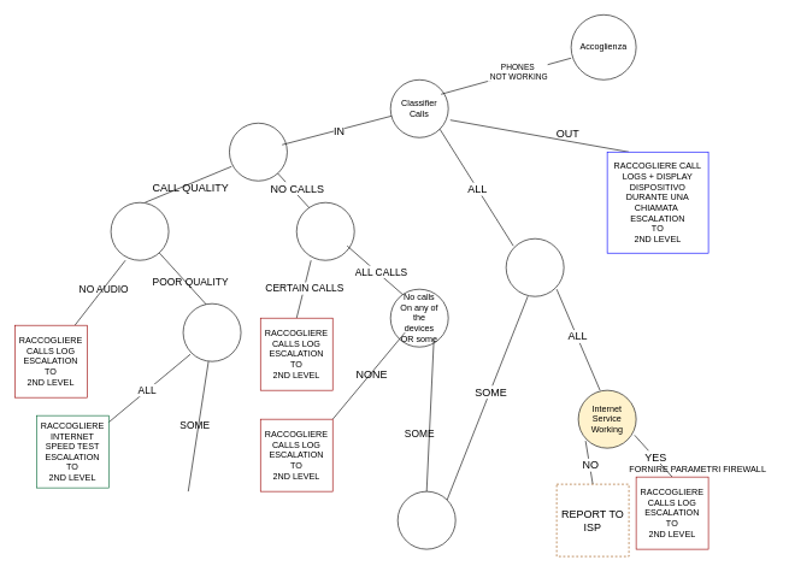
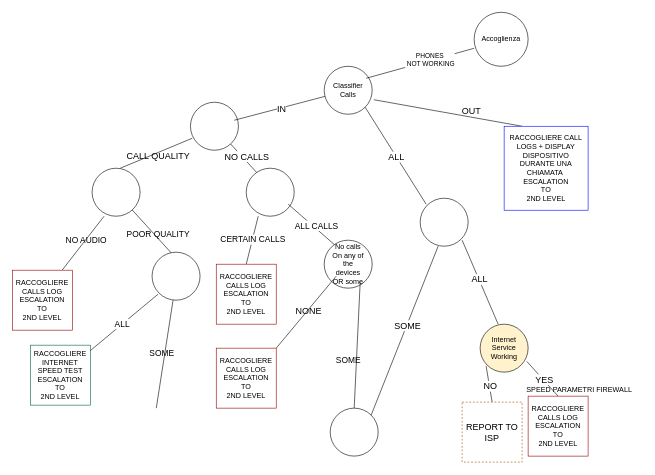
  <mxCell id="0" />
  <mxCell id="1" parent="0" />
  <mxCell id="2" value="Accoglienza" style="ellipse;whiteSpace=wrap;html=1;aspect=fixed;" vertex="1" parent="1"><mxGeometry x="790" y="20" width="90" height="90" as="geometry" /></mxCell>
  <mxCell id="3" value="Classifier &lt;br&gt;&lt;div&gt;Calls&lt;/div&gt;" style="ellipse;whiteSpace=wrap;html=1;aspect=fixed;" vertex="1" parent="1"><mxGeometry x="540" y="110" width="80" height="80" as="geometry" /></mxCell>
  <mxCell id="4" value="" style="endArrow=none;html=1;rounded=0;" edge="1" parent="1"><mxGeometry width="50" height="50" relative="1" as="geometry"><mxPoint x="610" y="130" as="sourcePoint" /><mxPoint x="790" y="80" as="targetPoint" /></mxGeometry></mxCell>
  <mxCell id="5" value="&lt;div&gt;PHONES&lt;/div&gt;&lt;div&gt;&amp;nbsp;NOT WORKING&lt;/div&gt;" style="edgeLabel;html=1;align=center;verticalAlign=middle;resizable=0;points=[];" vertex="1" connectable="0" parent="4"><mxGeometry x="0.182" y="2" relative="1" as="geometry"><mxPoint as="offset" /></mxGeometry></mxCell>
  <mxCell id="6" value="&lt;div&gt;&lt;br&gt;&lt;/div&gt;&lt;div&gt;&lt;br&gt;&lt;/div&gt;" style="edgeLabel;html=1;align=center;verticalAlign=middle;resizable=0;points=[];" vertex="1" connectable="0" parent="4"><mxGeometry x="0.031" y="5" relative="1" as="geometry"><mxPoint y="-1" as="offset" /></mxGeometry></mxCell>
  <mxCell id="7" value="" style="ellipse;whiteSpace=wrap;html=1;aspect=fixed;" vertex="1" parent="1"><mxGeometry x="317" y="170" width="80" height="80" as="geometry" /></mxCell>
  <mxCell id="8" value="" style="endArrow=none;html=1;rounded=0;fontSize=20;" edge="1" parent="1" target="3"><mxGeometry width="50" height="50" relative="1" as="geometry"><mxPoint x="390" y="200" as="sourcePoint" /><mxPoint x="480" y="160" as="targetPoint" /></mxGeometry></mxCell>
  <mxCell id="9" value="&lt;font style=&quot;font-size: 15px;&quot;&gt;IN&lt;/font&gt;" style="edgeLabel;html=1;align=center;verticalAlign=middle;resizable=0;points=[];" vertex="1" connectable="0" parent="8"><mxGeometry x="0.03" relative="1" as="geometry"><mxPoint as="offset" /></mxGeometry></mxCell>
  <mxCell id="10" value="" style="endArrow=none;html=1;rounded=0;" edge="1" parent="1" source="7"><mxGeometry width="50" height="50" relative="1" as="geometry"><mxPoint x="190" y="280" as="sourcePoint" /><mxPoint x="430" y="290" as="targetPoint" /></mxGeometry></mxCell>
  <mxCell id="11" value="&lt;font style=&quot;font-size: 15px;&quot;&gt;NO CALLS&lt;/font&gt;" style="edgeLabel;html=1;align=center;verticalAlign=middle;resizable=0;points=[];" vertex="1" connectable="0" parent="10"><mxGeometry x="-0.007" y="1" relative="1" as="geometry"><mxPoint x="3" y="-4" as="offset" /></mxGeometry></mxCell>
  <mxCell id="12" value="" style="ellipse;whiteSpace=wrap;html=1;aspect=fixed;" vertex="1" parent="1"><mxGeometry x="410" y="280" width="80" height="80" as="geometry" /></mxCell>
  <mxCell id="13" value="" style="endArrow=none;html=1;rounded=0;" edge="1" parent="1"><mxGeometry width="50" height="50" relative="1" as="geometry"><mxPoint x="410" y="440" as="sourcePoint" /><mxPoint x="430" y="360" as="targetPoint" /></mxGeometry></mxCell>
  <mxCell id="14" value="&lt;font style=&quot;font-size: 14px;&quot;&gt;CERTAIN CALLS&lt;/font&gt;" style="edgeLabel;html=1;align=center;verticalAlign=middle;resizable=0;points=[];" vertex="1" connectable="0" parent="13"><mxGeometry x="0.045" relative="1" as="geometry"><mxPoint as="offset" /></mxGeometry></mxCell>
  <mxCell id="15" value="RACCOGLIERE CALLS LOG&lt;br&gt;ESCALATION &lt;br&gt;TO&lt;br&gt;2ND LEVEL" style="whiteSpace=wrap;html=1;aspect=fixed;strokeColor=#990000;" vertex="1" parent="1"><mxGeometry x="360" y="440" width="100" height="100" as="geometry" /></mxCell>
  <mxCell id="16" value="" style="endArrow=none;html=1;rounded=0;" edge="1" parent="1"><mxGeometry width="50" height="50" relative="1" as="geometry"><mxPoint x="560" y="410" as="sourcePoint" /><mxPoint x="480" y="340" as="targetPoint" /></mxGeometry></mxCell>
  <mxCell id="17" value="&lt;font style=&quot;font-size: 14px;&quot;&gt;ALL CALLS&lt;/font&gt;" style="edgeLabel;html=1;align=center;verticalAlign=middle;resizable=0;points=[];" vertex="1" connectable="0" parent="1"><mxGeometry x="526.986" y="375.797" as="geometry" /></mxCell>
  <mxCell id="18" value="&lt;font style=&quot;font-size: 14px;&quot;&gt;NO AUDIO&lt;/font&gt;" style="edgeLabel;html=1;align=center;verticalAlign=middle;resizable=0;points=[];" vertex="1" connectable="0" parent="1"><mxGeometry x="142.996" y="399.997" as="geometry" /></mxCell>
  <mxCell id="19" value="&lt;font style=&quot;font-size: 14px;&quot;&gt;POOR QUALITY&lt;/font&gt;" style="edgeLabel;html=1;align=center;verticalAlign=middle;resizable=0;points=[];" vertex="1" connectable="0" parent="1"><mxGeometry x="262.996" y="389.997" as="geometry" /></mxCell>
  <mxCell id="20" value="&lt;font style=&quot;font-size: 15px;&quot;&gt;NONE&lt;/font&gt;" style="edgeLabel;html=1;align=center;verticalAlign=middle;resizable=0;points=[];" vertex="1" connectable="0" parent="1"><mxGeometry x="529.996" y="529.997" as="geometry"><mxPoint x="-16" y="-12" as="offset" /></mxGeometry></mxCell>
  <mxCell id="21" value="&lt;font style=&quot;font-size: 14px;&quot;&gt;SOME&lt;/font&gt;" style="edgeLabel;html=1;align=center;verticalAlign=middle;resizable=0;points=[];" vertex="1" connectable="0" parent="1"><mxGeometry x="519.996" y="624.997" as="geometry"><mxPoint x="60" y="-24" as="offset" /></mxGeometry></mxCell>
  <mxCell id="22" value="&lt;font style=&quot;font-size: 15px;&quot;&gt;OUT&lt;/font&gt;" style="edgeLabel;html=1;align=center;verticalAlign=middle;resizable=0;points=[];" vertex="1" connectable="0" parent="1"><mxGeometry x="659.996" y="229.997" as="geometry"><mxPoint x="125" y="-46" as="offset" /></mxGeometry></mxCell>
  <mxCell id="23" value="&lt;font style=&quot;font-size: 15px;&quot;&gt;CALL QUALITY&lt;/font&gt;" style="edgeLabel;html=1;align=center;verticalAlign=middle;resizable=0;points=[];" vertex="1" connectable="0" parent="1"><mxGeometry x="262.996" y="259.997" as="geometry"><mxPoint y="-1" as="offset" /></mxGeometry></mxCell>
  <mxCell id="24" value="No calls&lt;br/&gt;On any of&lt;br/&gt;the&lt;br/&gt;devices&lt;br/&gt;OR some" style="ellipse;whiteSpace=wrap;html=1;aspect=fixed;" vertex="1" parent="1"><mxGeometry x="540" y="400" width="80" height="80" as="geometry" /></mxCell>
  <mxCell id="25" value="" style="endArrow=none;html=1;rounded=0;" edge="1" parent="1"><mxGeometry width="50" height="50" relative="1" as="geometry"><mxPoint x="460" y="580" as="sourcePoint" /><mxPoint x="560" y="460" as="targetPoint" /></mxGeometry></mxCell>
  <mxCell id="26" value="RACCOGLIERE CALLS LOG&lt;br&gt;ESCALATION &lt;br&gt;TO&lt;br&gt;2ND LEVEL" style="whiteSpace=wrap;html=1;aspect=fixed;strokeColor=#990000;" vertex="1" parent="1"><mxGeometry x="360" y="580" width="100" height="100" as="geometry" /></mxCell>
  <mxCell id="27" value="" style="endArrow=none;html=1;rounded=0;exitX=1;exitY=1;exitDx=0;exitDy=0;" edge="1" parent="1" source="3"><mxGeometry width="50" height="50" relative="1" as="geometry"><mxPoint x="580" y="500" as="sourcePoint" /><mxPoint x="710" y="340" as="targetPoint" /></mxGeometry></mxCell>
  <mxCell id="28" value="" style="ellipse;whiteSpace=wrap;html=1;aspect=fixed;" vertex="1" parent="1"><mxGeometry x="700" y="330" width="80" height="80" as="geometry" /></mxCell>
  <mxCell id="29" value="" style="endArrow=none;html=1;rounded=0;entryX=0.038;entryY=0.75;entryDx=0;entryDy=0;entryPerimeter=0;" edge="1" parent="1" target="7"><mxGeometry width="50" height="50" relative="1" as="geometry"><mxPoint x="200" y="280" as="sourcePoint" /><mxPoint x="-19.014" y="220.295" as="targetPoint" /></mxGeometry></mxCell>
  <mxCell id="30" value="" style="ellipse;whiteSpace=wrap;html=1;aspect=fixed;" vertex="1" parent="1"><mxGeometry x="153" y="280" width="80" height="80" as="geometry" /></mxCell>
  <mxCell id="31" value="" style="endArrow=none;html=1;rounded=0;exitX=0.5;exitY=0;exitDx=0;exitDy=0;" edge="1" parent="1" source="48"><mxGeometry width="50" height="50" relative="1" as="geometry"><mxPoint x="660" y="590" as="sourcePoint" /><mxPoint x="600" y="470" as="targetPoint" /></mxGeometry></mxCell>
  <mxCell id="32" value="" style="endArrow=none;html=1;rounded=0;" edge="1" parent="1"><mxGeometry width="50" height="50" relative="1" as="geometry"><mxPoint x="103" y="450" as="sourcePoint" /><mxPoint x="173" y="360" as="targetPoint" /></mxGeometry></mxCell>
  <mxCell id="33" value="" style="endArrow=none;html=1;rounded=0;" edge="1" parent="1" target="30"><mxGeometry width="50" height="50" relative="1" as="geometry"><mxPoint x="293" y="430" as="sourcePoint" /><mxPoint x="333" y="430" as="targetPoint" /></mxGeometry></mxCell>
  <mxCell id="34" value="RACCOGLIERE CALLS LOG&lt;br&gt;ESCALATION &lt;br&gt;TO&lt;br&gt;2ND LEVEL" style="whiteSpace=wrap;html=1;aspect=fixed;strokeColor=#990000;" vertex="1" parent="1"><mxGeometry x="20" y="450" width="100" height="100" as="geometry" /></mxCell>
  <mxCell id="35" value="" style="ellipse;whiteSpace=wrap;html=1;aspect=fixed;" vertex="1" parent="1"><mxGeometry x="253" y="420" width="80" height="80" as="geometry" /></mxCell>
  <mxCell id="36" value="" style="endArrow=none;html=1;rounded=0;" edge="1" parent="1"><mxGeometry width="50" height="50" relative="1" as="geometry"><mxPoint x="263" y="490" as="sourcePoint" /><mxPoint x="143" y="590" as="targetPoint" /></mxGeometry></mxCell>
  <mxCell id="37" value="RACCOGLIERE INTERNET SPEED TEST&lt;br&gt;ESCALATION &lt;br&gt;TO&lt;br&gt;2ND LEVEL" style="whiteSpace=wrap;html=1;aspect=fixed;labelBorderColor=none;strokeColor=#006633;" vertex="1" parent="1"><mxGeometry x="50" y="575" width="100" height="100" as="geometry" /></mxCell>
  <mxCell id="38" value="&lt;font style=&quot;font-size: 14px;&quot;&gt;ALL&lt;/font&gt;" style="edgeLabel;html=1;align=center;verticalAlign=middle;resizable=0;points=[];" vertex="1" connectable="0" parent="1"><mxGeometry x="202.996" y="539.997" as="geometry" /></mxCell>
  <mxCell id="39" value="&lt;font style=&quot;font-size: 14px;&quot;&gt;SOME&lt;/font&gt;" style="edgeLabel;html=1;align=center;verticalAlign=middle;resizable=0;points=[];" vertex="1" connectable="0" parent="1"><mxGeometry x="292.996" y="599.997" as="geometry"><mxPoint x="-24" y="-12" as="offset" /></mxGeometry></mxCell>
  <mxCell id="40" value="" style="endArrow=none;html=1;rounded=0;" edge="1" parent="1"><mxGeometry width="50" height="50" relative="1" as="geometry"><mxPoint x="260" y="680" as="sourcePoint" /><mxPoint x="288" y="500" as="targetPoint" /></mxGeometry></mxCell>
  <mxCell id="41" value="" style="endArrow=none;html=1;rounded=0;entryX=1.034;entryY=0.697;entryDx=0;entryDy=0;entryPerimeter=0;" edge="1" parent="1" target="3"><mxGeometry width="50" height="50" relative="1" as="geometry"><mxPoint x="870" y="210" as="sourcePoint" /><mxPoint x="700" y="180" as="targetPoint" /></mxGeometry></mxCell>
  <mxCell id="42" value="&lt;font style=&quot;font-size: 15px;&quot;&gt;ALL&lt;/font&gt;" style="edgeLabel;html=1;align=center;verticalAlign=middle;resizable=0;points=[];" vertex="1" connectable="0" parent="41"><mxGeometry x="0.076" y="-4" relative="1" as="geometry"><mxPoint x="-78" y="78" as="offset" /></mxGeometry></mxCell>
  <mxCell id="43" value="RACCOGLIERE CALL LOGS + DISPLAY DISPOSITIVO DURANTE UNA CHIAMATA&amp;nbsp; &lt;br&gt;ESCALATION &lt;br&gt;TO&lt;br&gt;2ND LEVEL" style="whiteSpace=wrap;html=1;aspect=fixed;strokeColor=#0000FF;" vertex="1" parent="1"><mxGeometry x="840" y="210" width="140" height="140" as="geometry" /></mxCell>
  <mxCell id="44" value="" style="endArrow=none;html=1;rounded=0;exitX=1;exitY=0;exitDx=0;exitDy=0;" edge="1" parent="1" source="48"><mxGeometry width="50" height="50" relative="1" as="geometry"><mxPoint x="680" y="590" as="sourcePoint" /><mxPoint x="730" y="410" as="targetPoint" /></mxGeometry></mxCell>
  <mxCell id="45" value="&lt;font style=&quot;font-size: 15px;&quot;&gt;SOME&lt;/font&gt;" style="edgeLabel;html=1;align=center;verticalAlign=middle;resizable=0;points=[];" vertex="1" connectable="0" parent="44"><mxGeometry x="0.068" y="-1" relative="1" as="geometry"><mxPoint as="offset" /></mxGeometry></mxCell>
  <mxCell id="46" value="" style="endArrow=none;html=1;rounded=0;" edge="1" parent="1"><mxGeometry width="50" height="50" relative="1" as="geometry"><mxPoint x="830" y="540" as="sourcePoint" /><mxPoint x="770" y="400" as="targetPoint" /></mxGeometry></mxCell>
  <mxCell id="47" value="&lt;font style=&quot;font-size: 15px;&quot;&gt;ALL&lt;/font&gt;" style="edgeLabel;html=1;align=center;verticalAlign=middle;resizable=0;points=[];" vertex="1" connectable="0" parent="46"><mxGeometry x="0.072" y="-1" relative="1" as="geometry"><mxPoint as="offset" /></mxGeometry></mxCell>
  <mxCell id="48" value="" style="ellipse;whiteSpace=wrap;html=1;aspect=fixed;" vertex="1" parent="1"><mxGeometry x="550" y="680" width="80" height="80" as="geometry" /></mxCell>
  <mxCell id="49" value="Internet&lt;br/&gt;Service&lt;br/&gt;Working" style="ellipse;whiteSpace=wrap;html=1;aspect=fixed;fillColor=#fff2cc;" vertex="1" parent="1"><mxGeometry x="800" y="540" width="80" height="80" as="geometry" /></mxCell>
  <mxCell id="50" value="" style="endArrow=none;html=1;rounded=0;exitX=0.5;exitY=0;exitDx=0;exitDy=0;" edge="1" parent="1" source="54"><mxGeometry width="50" height="50" relative="1" as="geometry"><mxPoint x="760" y="690" as="sourcePoint" /><mxPoint y="610" as="targetPoint" x="810" /></mxGeometry></mxCell>
  <mxCell id="51" value="&lt;font style=&quot;font-size: 15px;&quot;&gt;NO&lt;/font&gt;" style="edgeLabel;html=1;align=center;verticalAlign=middle;resizable=0;points=[];" vertex="1" connectable="0" parent="50"><mxGeometry x="-0.07" y="-1" relative="1" as="geometry"><mxPoint as="offset" /></mxGeometry></mxCell>
  <mxCell id="52" value="" style="endArrow=none;html=1;rounded=0;entryX=0.972;entryY=0.775;entryDx=0;entryDy=0;entryPerimeter=0;" edge="1" parent="1" target="49"><mxGeometry width="50" height="50" relative="1" as="geometry"><mxPoint x="930" y="660" as="sourcePoint" /><mxPoint x="980" y="610" as="targetPoint" /></mxGeometry></mxCell>
  <mxCell id="53" value="&lt;font style=&quot;font-size: 15px;&quot;&gt;YES&lt;/font&gt;" style="edgeLabel;html=1;align=center;verticalAlign=middle;resizable=0;points=[];" vertex="1" connectable="0" parent="1"><mxGeometry x="779.995" y="650" as="geometry"><mxPoint x="127" y="-19" as="offset" /></mxGeometry></mxCell>
  <mxCell id="54" value="&lt;font style=&quot;font-size: 15px;&quot;&gt;REPORT TO ISP&lt;/font&gt;" style="whiteSpace=wrap;html=1;aspect=fixed;strokeColor=#994C00;dashed=1;" vertex="1" parent="1"><mxGeometry x="770" y="670" width="100" height="100" as="geometry" /></mxCell>
  <mxCell id="55" value="RACCOGLIERE CALLS LOG&lt;br&gt;ESCALATION &lt;br&gt;TO&lt;br&gt;2ND LEVEL" style="whiteSpace=wrap;html=1;aspect=fixed;strokeColor=#990000;" vertex="1" parent="1"><mxGeometry x="880" y="660" width="100" height="100" as="geometry" /></mxCell>
- <mxCell id="56" value="FORNIRE PARAMETRI FIREWALL" style="text;html=1;align=center;verticalAlign=middle;resizable=0;points=[];autosize=1;strokeColor=none;fillColor=none;" vertex="1" parent="1"><mxGeometry x="860" y="635" width="210" height="30" as="geometry" /></mxCell>
+ <mxCell id="56" value="SPEED PARAMETRI FIREWALL" style="text;html=1;align=center;verticalAlign=middle;resizable=0;points=[];autosize=1;strokeColor=none;fillColor=none;" vertex="1" parent="1"><mxGeometry x="860" y="635" width="210" height="30" as="geometry" /></mxCell>
